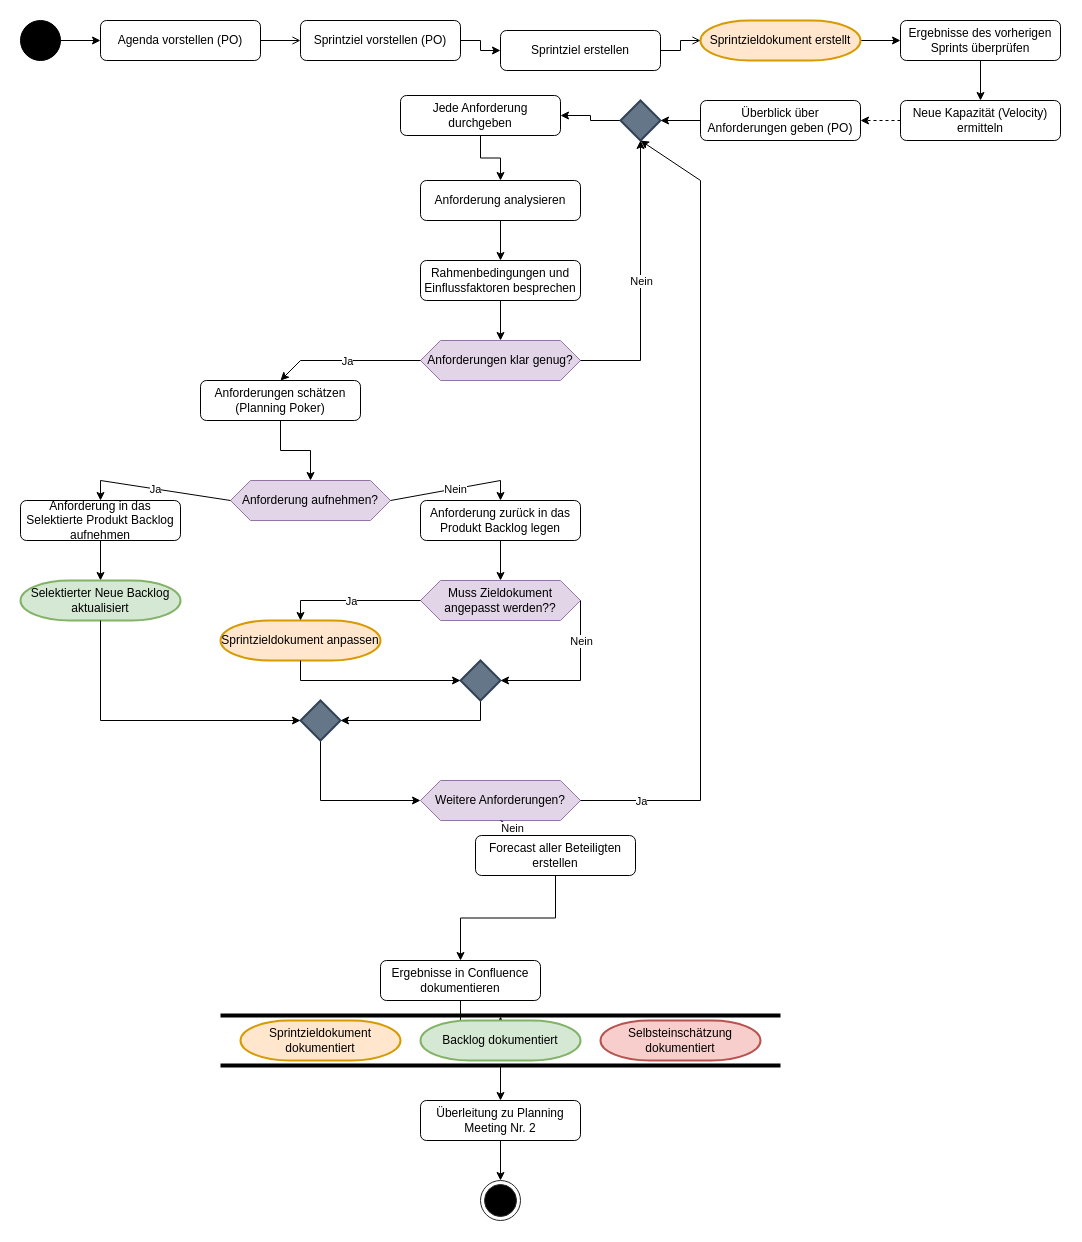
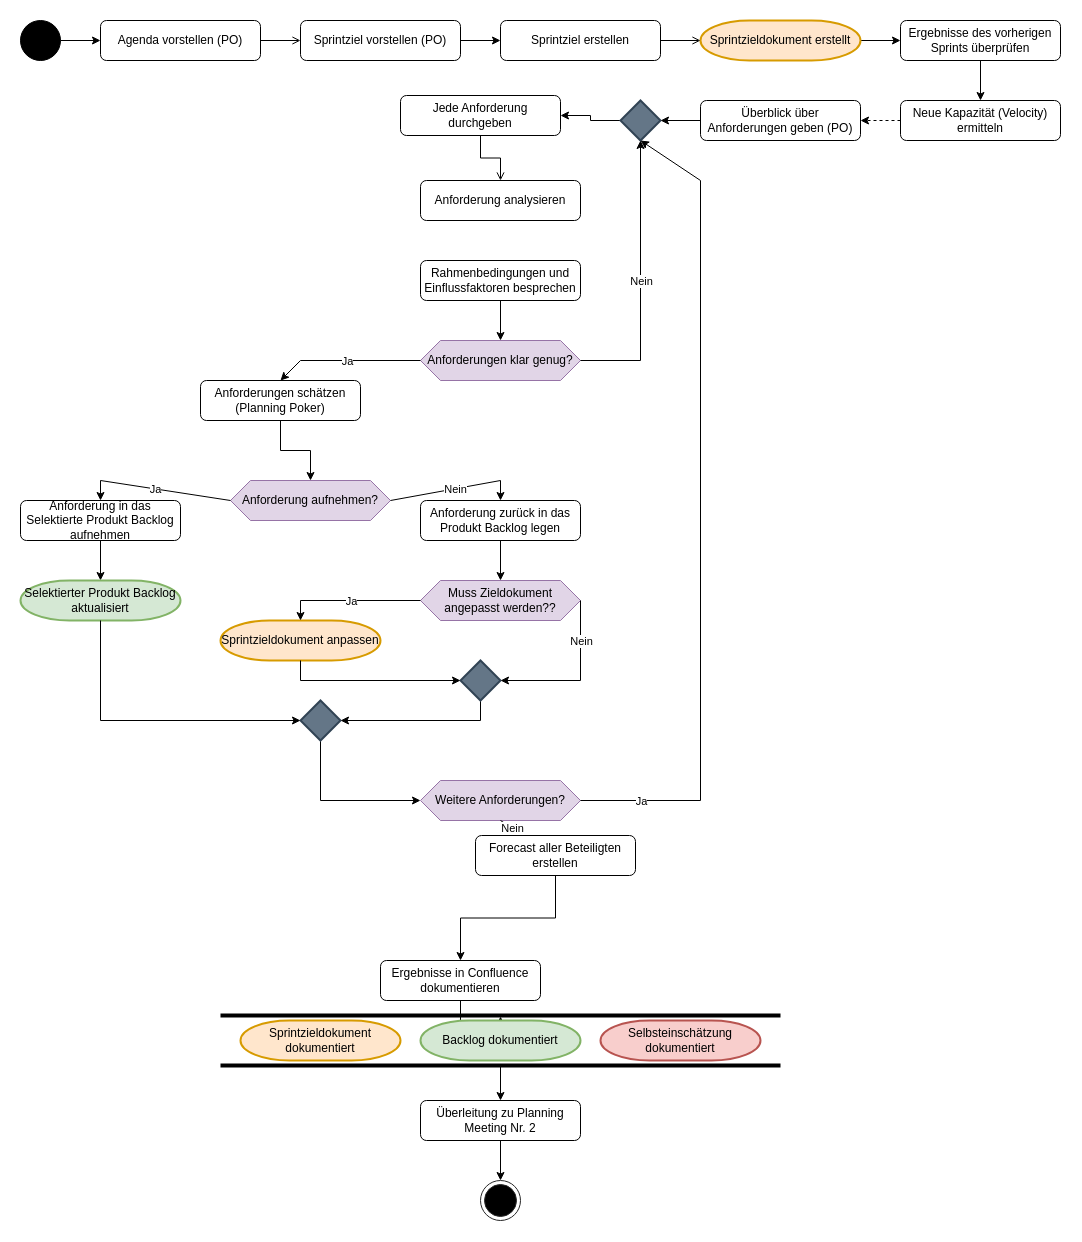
  <mxCell id="0" />
  <mxCell id="1" parent="0" />
  <mxCell id="2" style="edgeStyle=orthogonalEdgeStyle;rounded=0;orthogonalLoop=1;jettySize=auto;html=1;exitX=1;exitY=0.5;exitDx=0;exitDy=0;entryX=0;entryY=0.5;entryDx=0;entryDy=0;" edge="1" parent="1" source="3" target="5"><mxGeometry relative="1" as="geometry" /></mxCell>
  <mxCell id="3" value="" style="ellipse;whiteSpace=wrap;html=1;aspect=fixed;fillColor=#000000;" vertex="1" parent="1"><mxGeometry x="20" y="20" width="40" height="40" as="geometry" /></mxCell>
  <mxCell id="4" style="edgeStyle=orthogonalEdgeStyle;rounded=0;orthogonalLoop=1;jettySize=auto;html=1;exitX=1;exitY=0.5;exitDx=0;exitDy=0;entryX=0;entryY=0.5;entryDx=0;entryDy=0;endArrow=open;" edge="1" parent="1" source="5" target="7"><mxGeometry relative="1" as="geometry" /></mxCell>
  <mxCell id="5" value="Agenda vorstellen (PO)" style="rounded=1;whiteSpace=wrap;html=1;" vertex="1" parent="1"><mxGeometry x="100" y="20" width="160" height="40" as="geometry" /></mxCell>
  <mxCell id="6" style="edgeStyle=orthogonalEdgeStyle;rounded=0;orthogonalLoop=1;jettySize=auto;html=1;exitX=1;exitY=0.5;exitDx=0;exitDy=0;entryX=0;entryY=0.5;entryDx=0;entryDy=0;" edge="1" parent="1" source="7" target="8"><mxGeometry relative="1" as="geometry" /></mxCell>
  <mxCell id="7" value="Sprintziel vorstellen (PO)" style="rounded=1;whiteSpace=wrap;html=1;" vertex="1" parent="1"><mxGeometry x="300" y="20" width="160" height="40" as="geometry" /></mxCell>
- <mxCell id="8" value="Sprintziel erstellen" style="rounded=1;whiteSpace=wrap;html=1;" vertex="1" parent="1"><mxGeometry x="500" y="30" width="160" height="40" as="geometry" /></mxCell>
+ <mxCell id="8" value="Sprintziel erstellen" style="rounded=1;whiteSpace=wrap;html=1;" vertex="1" parent="1"><mxGeometry x="500" y="20" width="160" height="40" as="geometry" /></mxCell>
  <mxCell id="9" style="edgeStyle=orthogonalEdgeStyle;rounded=0;orthogonalLoop=1;jettySize=auto;html=1;exitX=1;exitY=0.5;exitDx=0;exitDy=0;exitPerimeter=0;entryX=0;entryY=0.5;entryDx=0;entryDy=0;" edge="1" parent="1" source="10" target="12"><mxGeometry relative="1" as="geometry" /></mxCell>
  <mxCell id="10" value="&lt;font style=&quot;font-size: 12px;&quot;&gt;Sprintzieldokument erstellt&lt;/font&gt;" style="strokeWidth=2;html=1;shape=mxgraph.flowchart.terminator;whiteSpace=wrap;fillColor=#ffe6cc;strokeColor=#d79b00;" vertex="1" parent="1"><mxGeometry x="700" y="20" width="160" height="40" as="geometry" /></mxCell>
  <mxCell id="11" style="edgeStyle=orthogonalEdgeStyle;rounded=0;orthogonalLoop=1;jettySize=auto;html=1;exitX=0.5;exitY=1;exitDx=0;exitDy=0;entryX=0.5;entryY=0;entryDx=0;entryDy=0;" edge="1" parent="1" source="12" target="14"><mxGeometry relative="1" as="geometry" /></mxCell>
  <mxCell id="12" value="Ergebnisse des vorherigen Sprints überprüfen" style="rounded=1;whiteSpace=wrap;html=1;" vertex="1" parent="1"><mxGeometry x="900" y="20" width="160" height="40" as="geometry" /></mxCell>
  <mxCell id="13" style="edgeStyle=orthogonalEdgeStyle;rounded=0;orthogonalLoop=1;jettySize=auto;html=1;exitX=0;exitY=0.5;exitDx=0;exitDy=0;entryX=1;entryY=0.5;entryDx=0;entryDy=0;dashed=1;" edge="1" parent="1" source="14" target="15"><mxGeometry relative="1" as="geometry" /></mxCell>
  <mxCell id="14" value="Neue Kapazität (Velocity) ermitteln" style="rounded=1;whiteSpace=wrap;html=1;" vertex="1" parent="1"><mxGeometry x="900" y="100" width="160" height="40" as="geometry" /></mxCell>
  <mxCell id="15" value="Überblick über Anforderungen geben (PO)" style="rounded=1;whiteSpace=wrap;html=1;" vertex="1" parent="1"><mxGeometry x="700" y="100" width="160" height="40" as="geometry" /></mxCell>
  <mxCell id="16" style="edgeStyle=orthogonalEdgeStyle;rounded=0;orthogonalLoop=1;jettySize=auto;html=1;exitX=0;exitY=0.5;exitDx=0;exitDy=0;exitPerimeter=0;entryX=1;entryY=0.5;entryDx=0;entryDy=0;" edge="1" parent="1" source="17" target="19"><mxGeometry relative="1" as="geometry" /></mxCell>
  <mxCell id="17" value="" style="strokeWidth=2;html=1;shape=mxgraph.flowchart.decision;whiteSpace=wrap;fillColor=#647687;strokeColor=#314354;fontColor=#ffffff;" vertex="1" parent="1"><mxGeometry x="620" y="100" width="40" height="40" as="geometry" /></mxCell>
- <mxCell id="18" style="edgeStyle=orthogonalEdgeStyle;rounded=0;orthogonalLoop=1;jettySize=auto;html=1;exitX=0.5;exitY=1;exitDx=0;exitDy=0;entryX=0.5;entryY=0;entryDx=0;entryDy=0;" edge="1" parent="1" source="19" target="21"><mxGeometry relative="1" as="geometry" /></mxCell>
+ <mxCell id="18" style="edgeStyle=orthogonalEdgeStyle;rounded=0;orthogonalLoop=1;jettySize=auto;html=1;exitX=0.5;exitY=1;exitDx=0;exitDy=0;entryX=0.5;entryY=0;entryDx=0;entryDy=0;endArrow=open;" edge="1" parent="1" source="19" target="21"><mxGeometry relative="1" as="geometry" /></mxCell>
  <mxCell id="19" value="Jede Anforderung durchgeben" style="rounded=1;whiteSpace=wrap;html=1;" vertex="1" parent="1"><mxGeometry x="400" y="95" width="160" height="40" as="geometry" /></mxCell>
- <mxCell id="20" style="edgeStyle=orthogonalEdgeStyle;rounded=0;orthogonalLoop=1;jettySize=auto;html=1;exitX=0.5;exitY=1;exitDx=0;exitDy=0;entryX=0.5;entryY=0;entryDx=0;entryDy=0;" edge="1" parent="1" source="21" target="23"><mxGeometry relative="1" as="geometry" /></mxCell>
  <mxCell id="21" value="Anforderung analysieren" style="rounded=1;whiteSpace=wrap;html=1;" vertex="1" parent="1"><mxGeometry x="420" y="180" width="160" height="40" as="geometry" /></mxCell>
  <mxCell id="22" style="edgeStyle=orthogonalEdgeStyle;rounded=0;orthogonalLoop=1;jettySize=auto;html=1;exitX=0.5;exitY=1;exitDx=0;exitDy=0;entryX=0.5;entryY=0;entryDx=0;entryDy=0;" edge="1" parent="1" source="23" target="24"><mxGeometry relative="1" as="geometry" /></mxCell>
  <mxCell id="23" value="Rahmenbedingungen und Einflussfaktoren besprechen" style="rounded=1;whiteSpace=wrap;html=1;" vertex="1" parent="1"><mxGeometry x="420" y="260" width="160" height="40" as="geometry" /></mxCell>
  <mxCell id="24" value="Anforderungen klar genug?" style="shape=hexagon;perimeter=hexagonPerimeter2;whiteSpace=wrap;html=1;fixedSize=1;fillColor=#e1d5e7;strokeColor=#9673a6;" vertex="1" parent="1"><mxGeometry x="420" y="340" width="160" height="40" as="geometry" /></mxCell>
  <mxCell id="25" style="edgeStyle=orthogonalEdgeStyle;rounded=0;orthogonalLoop=1;jettySize=auto;html=1;exitX=0.5;exitY=1;exitDx=0;exitDy=0;entryX=0.5;entryY=0;entryDx=0;entryDy=0;" edge="1" parent="1" source="26" target="27"><mxGeometry relative="1" as="geometry" /></mxCell>
  <mxCell id="26" value="Anforderungen schätzen (Planning Poker)" style="rounded=1;whiteSpace=wrap;html=1;" vertex="1" parent="1"><mxGeometry x="200" y="380" width="160" height="40" as="geometry" /></mxCell>
  <mxCell id="27" value="Anforderung aufnehmen?" style="shape=hexagon;perimeter=hexagonPerimeter2;whiteSpace=wrap;html=1;fixedSize=1;fillColor=#e1d5e7;strokeColor=#9673a6;" vertex="1" parent="1"><mxGeometry x="230" y="480" width="160" height="40" as="geometry" /></mxCell>
  <mxCell id="28" style="edgeStyle=orthogonalEdgeStyle;rounded=0;orthogonalLoop=1;jettySize=auto;html=1;exitX=0.5;exitY=1;exitDx=0;exitDy=0;" edge="1" parent="1" source="29" target="30"><mxGeometry relative="1" as="geometry" /></mxCell>
  <mxCell id="29" value="Anforderung in das Selektierte Produkt Backlog aufnehmen" style="rounded=1;whiteSpace=wrap;html=1;" vertex="1" parent="1"><mxGeometry x="20" y="500" width="160" height="40" as="geometry" /></mxCell>
- <mxCell id="30" value="Selektierter Neue Backlog aktualisiert" style="strokeWidth=2;html=1;shape=mxgraph.flowchart.terminator;whiteSpace=wrap;fillColor=#d5e8d4;strokeColor=#82b366;" vertex="1" parent="1"><mxGeometry x="20" y="580" width="160" height="40" as="geometry" /></mxCell>
+ <mxCell id="30" value="Selektierter Produkt Backlog aktualisiert" style="strokeWidth=2;html=1;shape=mxgraph.flowchart.terminator;whiteSpace=wrap;fillColor=#d5e8d4;strokeColor=#82b366;" vertex="1" parent="1"><mxGeometry x="20" y="580" width="160" height="40" as="geometry" /></mxCell>
  <mxCell id="31" style="edgeStyle=orthogonalEdgeStyle;rounded=0;orthogonalLoop=1;jettySize=auto;html=1;exitX=0.5;exitY=1;exitDx=0;exitDy=0;entryX=0.5;entryY=0;entryDx=0;entryDy=0;" edge="1" parent="1" source="32" target="46"><mxGeometry relative="1" as="geometry" /></mxCell>
  <mxCell id="32" value="Anforderung zurück in das Produkt Backlog legen" style="rounded=1;whiteSpace=wrap;html=1;" vertex="1" parent="1"><mxGeometry x="420" y="500" width="160" height="40" as="geometry" /></mxCell>
  <mxCell id="33" value="Sprintzieldokument anpassen" style="strokeWidth=2;html=1;shape=mxgraph.flowchart.terminator;whiteSpace=wrap;fillColor=#ffe6cc;strokeColor=#d79b00;" vertex="1" parent="1"><mxGeometry x="220" y="620" width="160" height="40" as="geometry" /></mxCell>
  <mxCell id="34" style="edgeStyle=orthogonalEdgeStyle;rounded=0;orthogonalLoop=1;jettySize=auto;html=1;exitX=0.5;exitY=1;exitDx=0;exitDy=0;exitPerimeter=0;entryX=0;entryY=0.5;entryDx=0;entryDy=0;" edge="1" parent="1" source="35" target="55"><mxGeometry relative="1" as="geometry" /></mxCell>
  <mxCell id="35" value="" style="strokeWidth=2;html=1;shape=mxgraph.flowchart.decision;whiteSpace=wrap;fillColor=#647687;fontColor=#ffffff;strokeColor=#314354;" vertex="1" parent="1"><mxGeometry x="300" y="700" width="40" height="40" as="geometry" /></mxCell>
  <mxCell id="36" style="edgeStyle=orthogonalEdgeStyle;rounded=0;orthogonalLoop=1;jettySize=auto;html=1;exitX=1;exitY=0.5;exitDx=0;exitDy=0;entryX=0;entryY=0.5;entryDx=0;entryDy=0;entryPerimeter=0;endArrow=open;" edge="1" parent="1" source="8" target="10"><mxGeometry relative="1" as="geometry" /></mxCell>
  <mxCell id="37" style="edgeStyle=orthogonalEdgeStyle;rounded=0;orthogonalLoop=1;jettySize=auto;html=1;exitX=0;exitY=0.5;exitDx=0;exitDy=0;entryX=1;entryY=0.5;entryDx=0;entryDy=0;entryPerimeter=0;" edge="1" parent="1" source="15" target="17"><mxGeometry relative="1" as="geometry" /></mxCell>
  <mxCell id="38" value="" style="endArrow=classic;html=1;rounded=0;exitX=1;exitY=0.5;exitDx=0;exitDy=0;entryX=0.5;entryY=1;entryDx=0;entryDy=0;entryPerimeter=0;" edge="1" parent="1" source="24" target="17"><mxGeometry relative="1" as="geometry"><mxPoint x="580" y="300" as="sourcePoint" /><mxPoint x="700" y="300" as="targetPoint" /><Array as="points"><mxPoint x="640" y="360" /></Array></mxGeometry></mxCell>
  <mxCell id="39" value="Nein" style="edgeLabel;resizable=0;html=1;;align=center;verticalAlign=middle;" connectable="0" vertex="1" parent="38"><mxGeometry relative="1" as="geometry" /></mxCell>
  <mxCell id="40" value="J" style="endArrow=classic;html=1;rounded=0;exitX=0;exitY=0.5;exitDx=0;exitDy=0;entryX=0.5;entryY=0;entryDx=0;entryDy=0;" edge="1" parent="1" source="24" target="26"><mxGeometry relative="1" as="geometry"><mxPoint x="590" y="370" as="sourcePoint" /><mxPoint x="650" y="150" as="targetPoint" /><Array as="points"><mxPoint x="300" y="360" /></Array></mxGeometry></mxCell>
  <mxCell id="41" value="Ja" style="edgeLabel;resizable=0;html=1;;align=center;verticalAlign=middle;" connectable="0" vertex="1" parent="40"><mxGeometry relative="1" as="geometry" /></mxCell>
  <mxCell id="42" value="J" style="endArrow=classic;html=1;rounded=0;exitX=0;exitY=0.5;exitDx=0;exitDy=0;entryX=0.5;entryY=0;entryDx=0;entryDy=0;" edge="1" parent="1" source="27" target="29"><mxGeometry relative="1" as="geometry"><mxPoint x="430" y="370" as="sourcePoint" /><mxPoint x="310" y="390" as="targetPoint" /><Array as="points"><mxPoint x="100" y="480" /></Array></mxGeometry></mxCell>
  <mxCell id="43" value="Ja" style="edgeLabel;resizable=0;html=1;;align=center;verticalAlign=middle;" connectable="0" vertex="1" parent="42"><mxGeometry relative="1" as="geometry" /></mxCell>
  <mxCell id="44" value="" style="endArrow=classic;html=1;rounded=0;exitX=1;exitY=0.5;exitDx=0;exitDy=0;" edge="1" parent="1" source="27"><mxGeometry relative="1" as="geometry"><mxPoint x="430" y="500" as="sourcePoint" /><mxPoint x="500" y="500" as="targetPoint" /><Array as="points"><mxPoint x="500" y="480" /></Array></mxGeometry></mxCell>
  <mxCell id="45" value="Nein" style="edgeLabel;resizable=0;html=1;;align=center;verticalAlign=middle;" connectable="0" vertex="1" parent="44"><mxGeometry relative="1" as="geometry" /></mxCell>
  <mxCell id="46" value="Muss Zieldokument angepasst werden??" style="shape=hexagon;perimeter=hexagonPerimeter2;whiteSpace=wrap;html=1;fixedSize=1;fillColor=#e1d5e7;strokeColor=#9673a6;" vertex="1" parent="1"><mxGeometry x="420" y="580" width="160" height="40" as="geometry" /></mxCell>
  <mxCell id="47" style="edgeStyle=orthogonalEdgeStyle;rounded=0;orthogonalLoop=1;jettySize=auto;html=1;exitX=0.5;exitY=1;exitDx=0;exitDy=0;exitPerimeter=0;" edge="1" parent="1" source="48" target="35"><mxGeometry relative="1" as="geometry" /></mxCell>
  <mxCell id="48" value="" style="strokeWidth=2;html=1;shape=mxgraph.flowchart.decision;whiteSpace=wrap;fillColor=#647687;fontColor=#ffffff;strokeColor=#314354;" vertex="1" parent="1"><mxGeometry x="460" y="660" width="40" height="40" as="geometry" /></mxCell>
  <mxCell id="49" style="edgeStyle=orthogonalEdgeStyle;rounded=0;orthogonalLoop=1;jettySize=auto;html=1;exitX=0.5;exitY=1;exitDx=0;exitDy=0;exitPerimeter=0;entryX=0;entryY=0.5;entryDx=0;entryDy=0;entryPerimeter=0;" edge="1" parent="1" source="30" target="35"><mxGeometry relative="1" as="geometry" /></mxCell>
  <mxCell id="50" value="J" style="endArrow=classic;html=1;rounded=0;exitX=0;exitY=0.5;exitDx=0;exitDy=0;entryX=0.5;entryY=0;entryDx=0;entryDy=0;entryPerimeter=0;" edge="1" parent="1" source="46" target="33"><mxGeometry relative="1" as="geometry"><mxPoint x="230" y="490" as="sourcePoint" /><mxPoint x="110" y="510" as="targetPoint" /><Array as="points"><mxPoint x="300" y="600" /></Array></mxGeometry></mxCell>
  <mxCell id="51" value="Ja" style="edgeLabel;resizable=0;html=1;;align=center;verticalAlign=middle;" connectable="0" vertex="1" parent="50"><mxGeometry relative="1" as="geometry" /></mxCell>
  <mxCell id="52" style="edgeStyle=orthogonalEdgeStyle;rounded=0;orthogonalLoop=1;jettySize=auto;html=1;exitX=0.5;exitY=1;exitDx=0;exitDy=0;exitPerimeter=0;entryX=0;entryY=0.5;entryDx=0;entryDy=0;entryPerimeter=0;" edge="1" parent="1" source="33" target="48"><mxGeometry relative="1" as="geometry" /></mxCell>
  <mxCell id="53" value="" style="endArrow=classic;html=1;rounded=0;exitX=1;exitY=0.5;exitDx=0;exitDy=0;entryX=1;entryY=0.5;entryDx=0;entryDy=0;entryPerimeter=0;" edge="1" parent="1" source="46" target="48"><mxGeometry relative="1" as="geometry"><mxPoint x="430" y="600" as="sourcePoint" /><mxPoint x="530" y="600" as="targetPoint" /><Array as="points"><mxPoint x="580" y="680" /></Array></mxGeometry></mxCell>
  <mxCell id="54" value="Nein" style="edgeLabel;resizable=0;html=1;;align=center;verticalAlign=middle;" connectable="0" vertex="1" parent="53"><mxGeometry relative="1" as="geometry"><mxPoint y="-40" as="offset" /></mxGeometry></mxCell>
  <mxCell id="55" value="Weitere Anforderungen?" style="shape=hexagon;perimeter=hexagonPerimeter2;whiteSpace=wrap;html=1;fixedSize=1;fillColor=#e1d5e7;strokeColor=#9673a6;" vertex="1" parent="1"><mxGeometry x="420" y="780" width="160" height="40" as="geometry" /></mxCell>
  <mxCell id="56" value="" style="endArrow=classic;html=1;rounded=0;exitX=1;exitY=0.5;exitDx=0;exitDy=0;" edge="1" parent="1" source="55"><mxGeometry relative="1" as="geometry"><mxPoint x="430" y="700" as="sourcePoint" /><mxPoint x="640" y="140" as="targetPoint" /><Array as="points"><mxPoint x="700" y="800" /><mxPoint x="700" y="180" /></Array></mxGeometry></mxCell>
  <mxCell id="57" value="Ja" style="edgeLabel;resizable=0;html=1;;align=center;verticalAlign=middle;" connectable="0" vertex="1" parent="56"><mxGeometry relative="1" as="geometry"><mxPoint x="-60" y="286" as="offset" /></mxGeometry></mxCell>
  <mxCell id="58" style="edgeStyle=orthogonalEdgeStyle;rounded=0;orthogonalLoop=1;jettySize=auto;html=1;exitX=0.5;exitY=1;exitDx=0;exitDy=0;entryX=0.5;entryY=0;entryDx=0;entryDy=0;" edge="1" parent="1" source="59" target="63"><mxGeometry relative="1" as="geometry" /></mxCell>
  <mxCell id="59" value="Forecast aller Beteiligten erstellen" style="rounded=1;whiteSpace=wrap;html=1;" vertex="1" parent="1"><mxGeometry x="475" y="835" width="160" height="40" as="geometry" /></mxCell>
  <mxCell id="60" value="" style="endArrow=classic;html=1;rounded=0;exitX=0.5;exitY=1;exitDx=0;exitDy=0;" edge="1" parent="1" source="55" target="59"><mxGeometry relative="1" as="geometry"><mxPoint x="480" y="950" as="sourcePoint" /><mxPoint x="580" y="950" as="targetPoint" /></mxGeometry></mxCell>
  <mxCell id="61" value="Nein" style="edgeLabel;resizable=0;html=1;;align=center;verticalAlign=middle;" connectable="0" vertex="1" parent="60"><mxGeometry relative="1" as="geometry" /></mxCell>
  <mxCell id="62" style="edgeStyle=orthogonalEdgeStyle;rounded=0;orthogonalLoop=1;jettySize=auto;html=1;exitX=0.5;exitY=1;exitDx=0;exitDy=0;" edge="1" parent="1" source="63" target="67"><mxGeometry relative="1" as="geometry" /></mxCell>
  <mxCell id="63" value="Ergebnisse in Confluence dokumentieren" style="rounded=1;whiteSpace=wrap;html=1;" vertex="1" parent="1"><mxGeometry x="380" y="960" width="160" height="40" as="geometry" /></mxCell>
  <mxCell id="64" value="Sprintzieldokument dokumentiert" style="strokeWidth=2;html=1;shape=mxgraph.flowchart.terminator;whiteSpace=wrap;fillColor=#ffe6cc;strokeColor=#d79b00;" vertex="1" parent="1"><mxGeometry x="240" y="1020" width="160" height="40" as="geometry" /></mxCell>
  <mxCell id="65" value="Backlog dokumentiert" style="strokeWidth=2;html=1;shape=mxgraph.flowchart.terminator;whiteSpace=wrap;fillColor=#d5e8d4;strokeColor=#82b366;" vertex="1" parent="1"><mxGeometry x="420" y="1020" width="160" height="40" as="geometry" /></mxCell>
  <mxCell id="66" value="Selbsteinschätzung dokumentiert" style="strokeWidth=2;html=1;shape=mxgraph.flowchart.terminator;whiteSpace=wrap;fillColor=#f8cecc;strokeColor=#b85450;" vertex="1" parent="1"><mxGeometry x="600" y="1020" width="160" height="40" as="geometry" /></mxCell>
  <mxCell id="67" value="" style="line;strokeWidth=4;html=1;perimeter=backbonePerimeter;points=[];outlineConnect=0;" vertex="1" parent="1"><mxGeometry x="220" y="1010" width="560" height="10" as="geometry" /></mxCell>
  <mxCell id="68" value="" style="line;strokeWidth=4;html=1;perimeter=backbonePerimeter;points=[];outlineConnect=0;" vertex="1" parent="1"><mxGeometry x="220" y="1060" width="560" height="10" as="geometry" /></mxCell>
  <mxCell id="69" style="edgeStyle=orthogonalEdgeStyle;rounded=0;orthogonalLoop=1;jettySize=auto;html=1;exitX=0.5;exitY=1;exitDx=0;exitDy=0;entryX=0.5;entryY=0;entryDx=0;entryDy=0;" edge="1" parent="1" source="70" target="71"><mxGeometry relative="1" as="geometry" /></mxCell>
  <mxCell id="70" value="Überleitung zu Planning Meeting Nr. 2" style="rounded=1;whiteSpace=wrap;html=1;" vertex="1" parent="1"><mxGeometry x="420" y="1100" width="160" height="40" as="geometry" /></mxCell>
  <mxCell id="71" value="" style="ellipse;html=1;shape=endState;fillColor=#000000;strokeColor=#262626;" vertex="1" parent="1"><mxGeometry x="480" y="1180" width="40" height="40" as="geometry" /></mxCell>
  <mxCell id="72" value="" style="endArrow=classic;html=1;rounded=0;" edge="1" parent="1" source="68" target="70"><mxGeometry width="50" height="50" relative="1" as="geometry"><mxPoint x="500" y="1480" as="sourcePoint" /><mxPoint x="550" y="1430" as="targetPoint" /></mxGeometry></mxCell>
